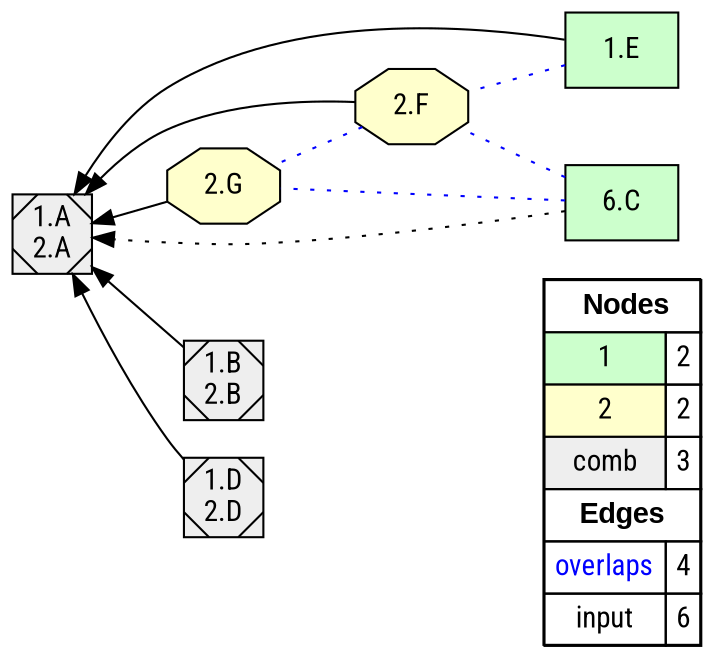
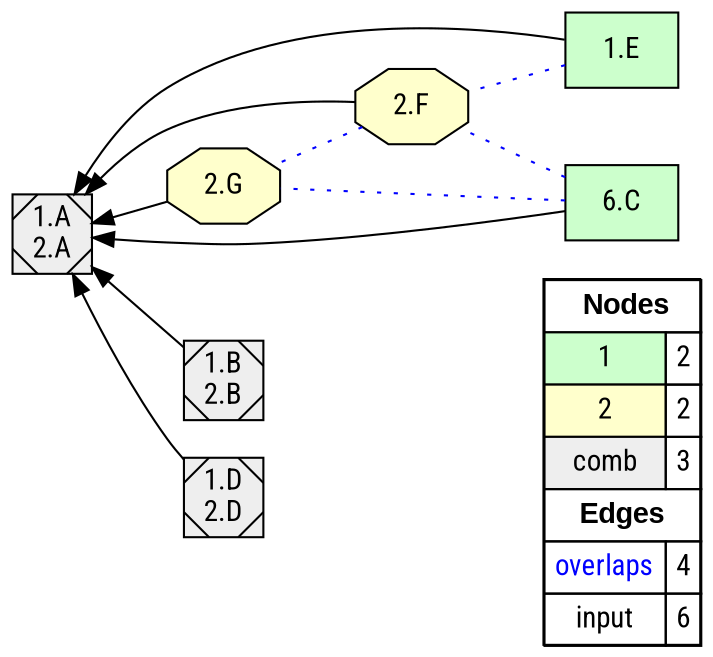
  digraph {
    fontname="Roboto Condensed"
    rankdir=RL
    node [fillcolor="#EEEEEE" fontname="Roboto Condensed" shape=box style=filled]
    edge [arrowhead=normal color="#000000" constraint=true fontname="Roboto Condensed" penwidth=1 style=solid]
    n1 [fillcolor=white label=<   <TABLE BORDER="0" CELLBORDER="1" CELLSPACING="0" CELLPADDING="4">  <TR> <TD COLSPAN="2"><font face="Arial Black"> Nodes</font></TD> </TR>  <TR>   <TD bgcolor="#CCFFCC">1</TD>   <TD>2</TD>   </TR>  <TR>   <TD bgcolor="#FFFFCC">2</TD>   <TD>2</TD>   </TR>  <TR>   <TD bgcolor="#EEEEEE">comb</TD>   <TD>3</TD>   </TR>  <TR> <TD COLSPAN="2"><font face = "Arial Black"> Edges </font></TD> </TR>  <TR>   <TD><font color ="#0000FF">overlaps</font></TD>   <TD>4</TD>   </TR>  <TR>   <TD><font color ="#000000">input</font></TD>   <TD>6</TD>   </TR>  </TABLE>   > margin=0]
    "1.E" [fillcolor="#CCFFCC"]
    "2.F" [fillcolor="#FFFFCC" shape=octagon]
    "1.A\n2.A" [shape=Msquare]
    "2.G" [fillcolor="#FFFFCC" shape=octagon]
    n6 [fillcolor="#CCFFCC" label="6.C"]
    "1.B\n2.B" [shape=Msquare]
    "1.D\n2.D" [shape=Msquare]
    subgraph sub_1 {
      rank=min
      n1
    }
    "1.E" -> "2.F" [arrowhead=none color="#0000FF" style=dotted]
    "1.E" -> "1.A\n2.A"
    "2.F" -> "1.A\n2.A"
    "2.F" -> "2.G" [arrowhead=none color="#0000FF" style=dotted]
    "2.G" -> "1.A\n2.A"
    n6 -> "2.F" [arrowhead=none color="#0000FF" style=dotted]
-   n6 -> "1.A\n2.A" [style=dotted]
+   n6 -> "1.A\n2.A"
    n6 -> "2.G" [arrowhead=none color="#0000FF" style=dotted]
    "1.B\n2.B" -> "1.A\n2.A"
    "1.D\n2.D" -> "1.A\n2.A"
  }
